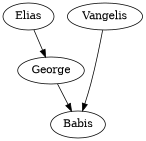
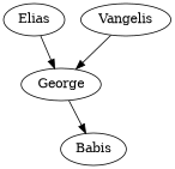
  digraph {
    Elias
    George
    Babis
    Vangelis
    Elias -> George
    George -> Babis
-   Vangelis -> Babis
+   Vangelis -> George
  }
